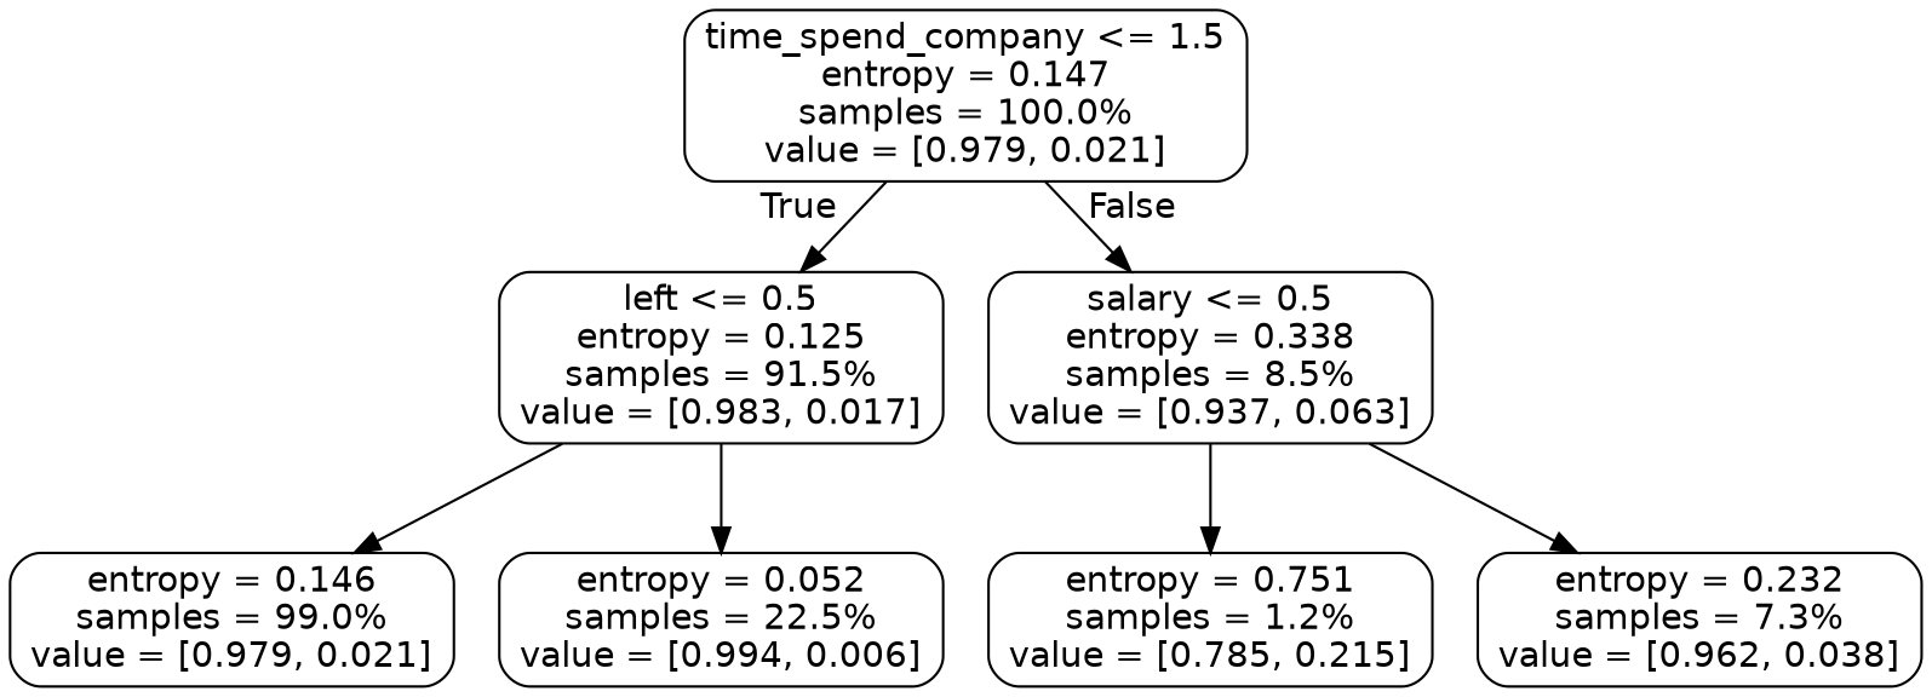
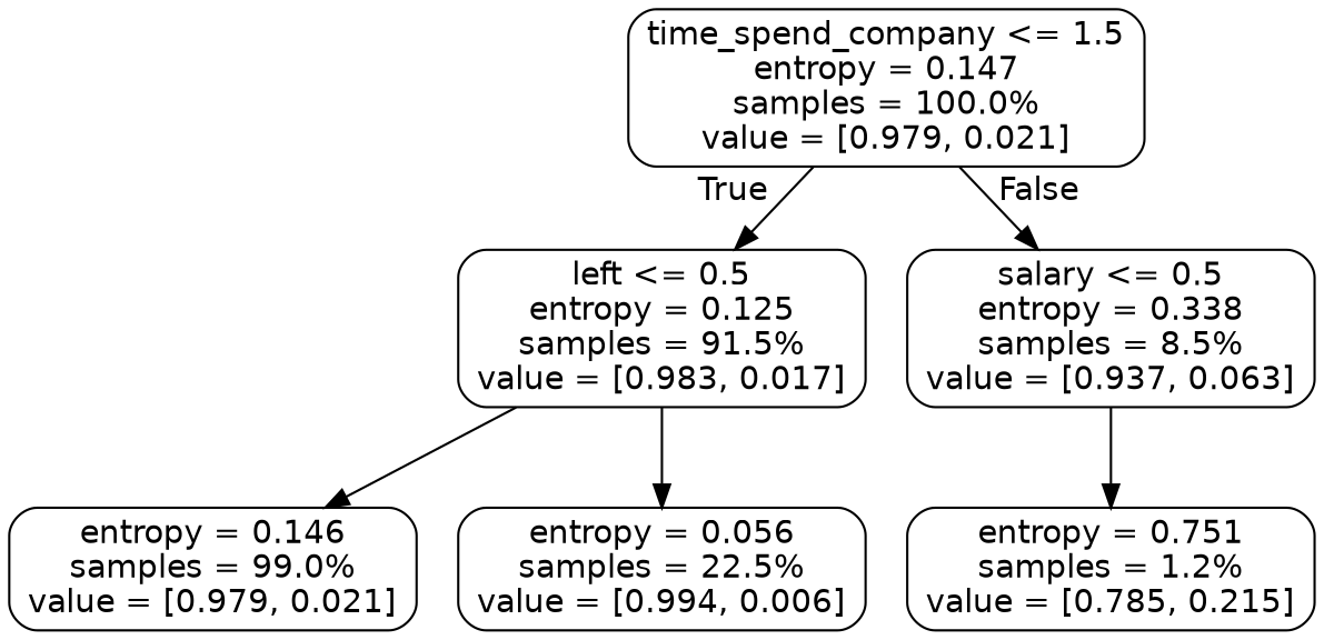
  digraph {
    ranksep=equally
    splines=polyline
    node [color=black fontname=helvetica shape=box style=rounded]
    edge [fontname=helvetica]
    n1 [label="time_spend_company <= 1.5\nentropy = 0.147\nsamples = 100.0%\nvalue = [0.979, 0.021]"]
    n2 [label="left <= 0.5\nentropy = 0.125\nsamples = 91.5%\nvalue = [0.983, 0.017]"]
    n3 [label="salary <= 0.5\nentropy = 0.338\nsamples = 8.5%\nvalue = [0.937, 0.063]"]
    n4 [label="entropy = 0.146\nsamples = 99.0%\nvalue = [0.979, 0.021]"]
-   n5 [label="entropy = 0.052\nsamples = 22.5%\nvalue = [0.994, 0.006]"]
+   n5 [label="entropy = 0.056\nsamples = 22.5%\nvalue = [0.994, 0.006]"]
    n6 [label="entropy = 0.751\nsamples = 1.2%\nvalue = [0.785, 0.215]"]
-   n7 [label="entropy = 0.232\nsamples = 7.3%\nvalue = [0.962, 0.038]"]
    subgraph sub_1 {
      rank=same
      n1
    }
    subgraph sub_2 {
      rank=same
      n2
      n3
    }
    subgraph sub_3 {
      rank=same
      n4
      n5
      n6
-     n7
    }
    n1 -> n2 [headlabel=True labelangle=45 labeldistance=2.5]
    n1 -> n3 [headlabel=False labelangle=-45 labeldistance=2.5]
    n2 -> n4
    n2 -> n5
    n3 -> n6
-   n3 -> n7
  }
